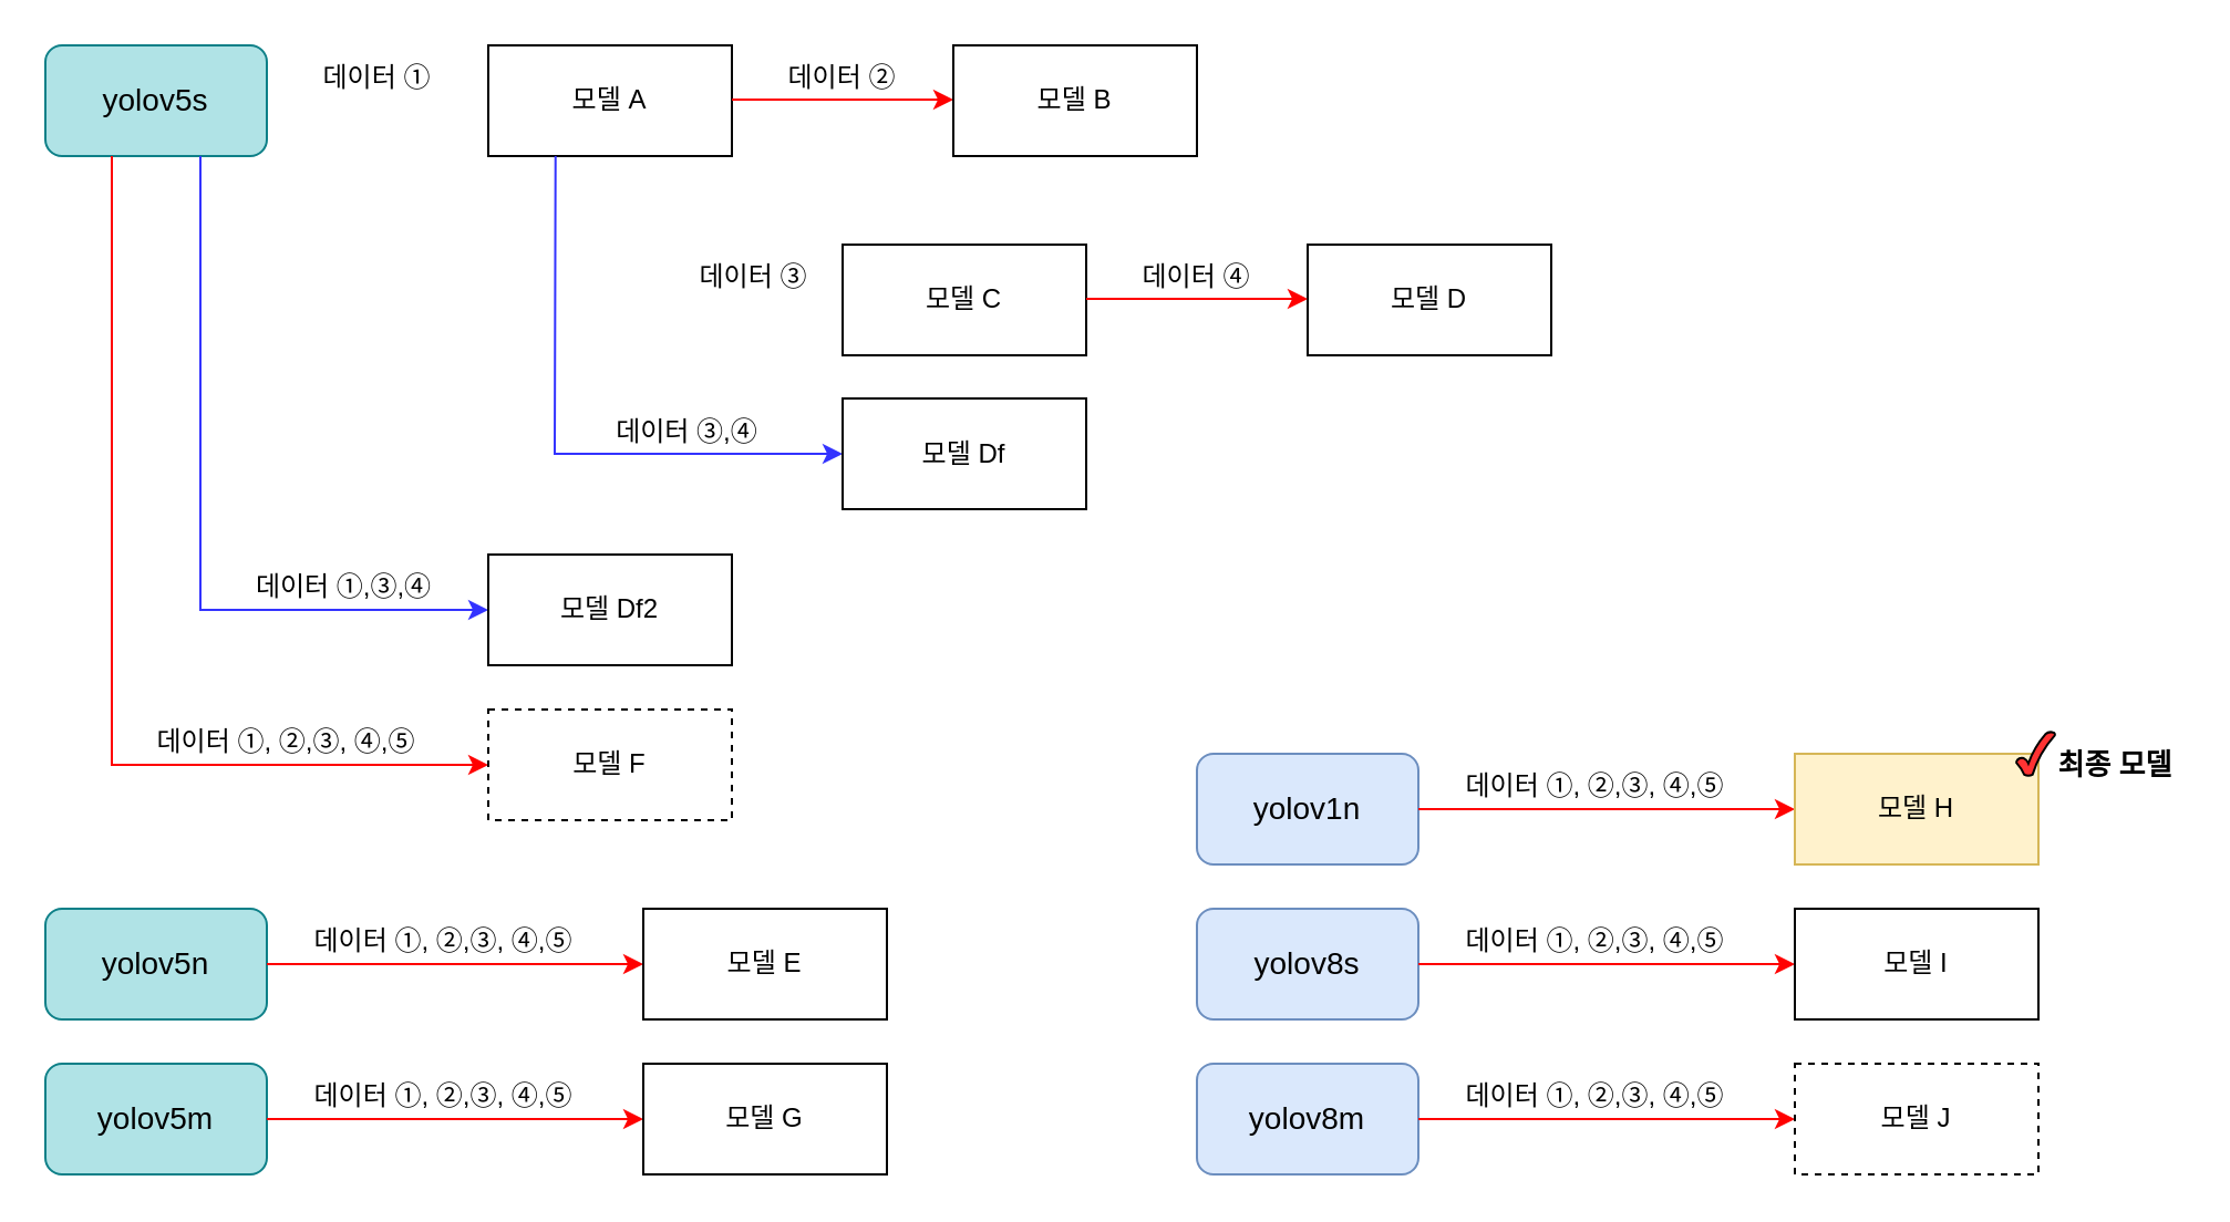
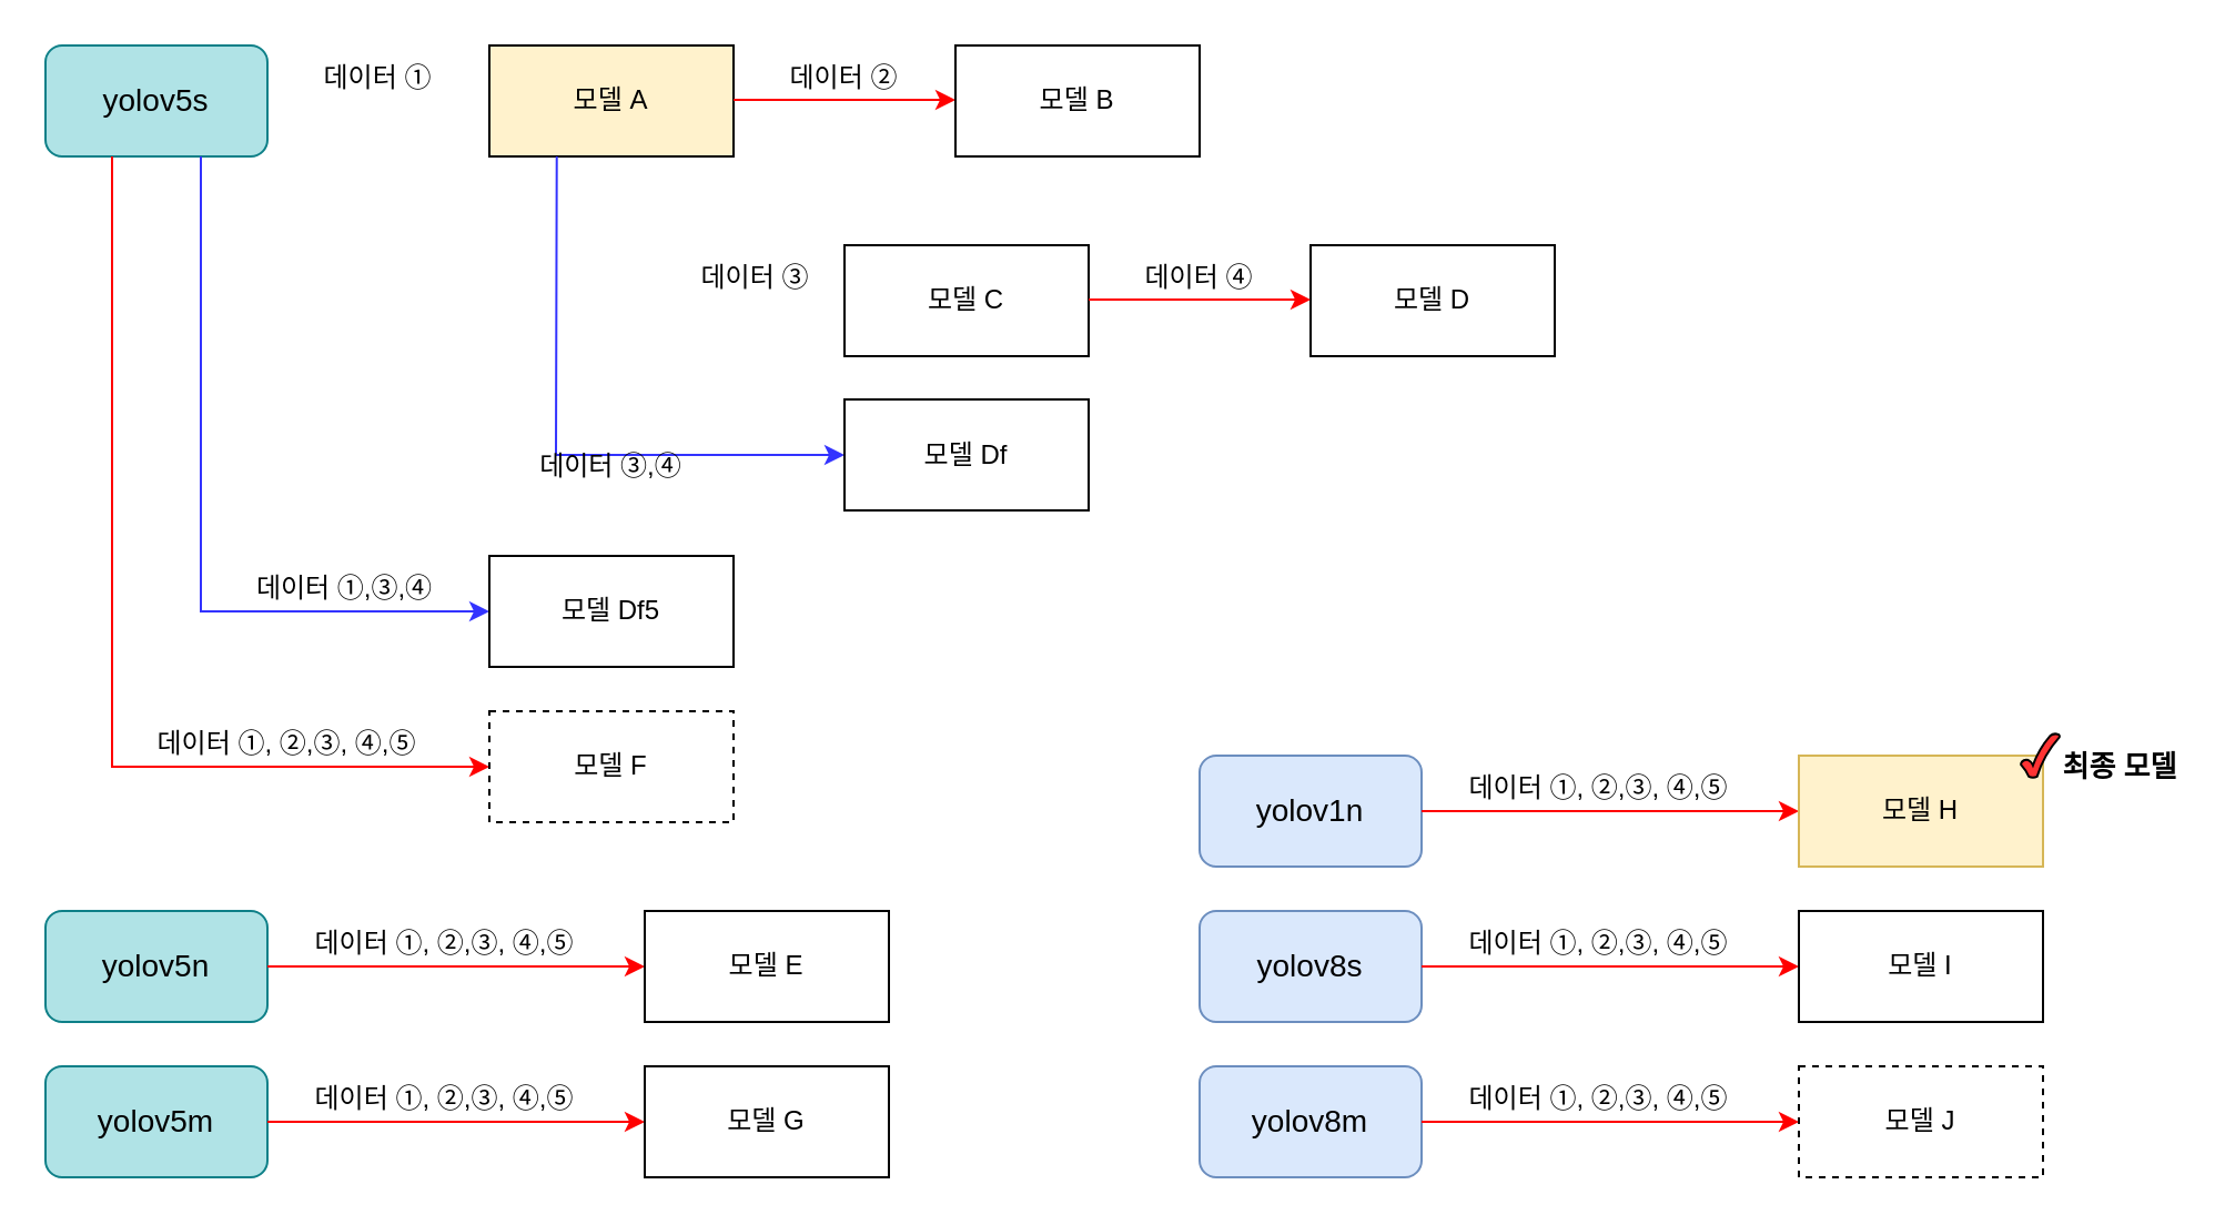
  <mxCell id="0" />
  <mxCell id="1" parent="0" />
  <mxCell id="2" value="데이터 ④" style="text;html=1;strokeColor=none;fillColor=none;align=center;verticalAlign=middle;whiteSpace=wrap;rounded=0;" parent="1" vertex="1"><mxGeometry x="500" y="110" width="80" height="30" as="geometry" /></mxCell>
  <mxCell id="3" value="데이터&amp;nbsp;②" style="text;html=1;strokeColor=none;fillColor=none;align=center;verticalAlign=middle;whiteSpace=wrap;rounded=0;" parent="1" vertex="1"><mxGeometry x="340" y="20" width="80" height="30" as="geometry" /></mxCell>
  <mxCell id="4" value="데이터&amp;nbsp;①" style="text;html=1;strokeColor=none;fillColor=none;align=center;verticalAlign=middle;whiteSpace=wrap;rounded=0;" parent="1" vertex="1"><mxGeometry x="130" y="20" width="80" height="30" as="geometry" /></mxCell>
  <mxCell id="5" value="&lt;font style=&quot;font-size: 14px;&quot;&gt;yolov5s&lt;/font&gt;" style="rounded=1;whiteSpace=wrap;html=1;fillColor=#b0e3e6;strokeColor=#0e8088;" parent="1" vertex="1"><mxGeometry x="20" y="20" width="100" height="50" as="geometry" /></mxCell>
- <mxCell id="6" value="모델 A" style="rounded=0;whiteSpace=wrap;html=1;" parent="1" vertex="1"><mxGeometry x="220" y="20" width="110" height="50" as="geometry" /></mxCell>
+ <mxCell id="6" value="모델 A" style="rounded=0;whiteSpace=wrap;html=1;fillColor=#fff2cc;" parent="1" vertex="1"><mxGeometry x="220" y="20" width="110" height="50" as="geometry" /></mxCell>
  <mxCell id="7" value="" style="endArrow=classic;html=1;rounded=0;exitX=1;exitY=0.5;exitDx=0;exitDy=0;entryX=0;entryY=0.5;entryDx=0;entryDy=0;strokeColor=#FF0000;" parent="1" edge="1"><mxGeometry width="50" height="50" relative="1" as="geometry"><mxPoint x="330" y="44.5" as="sourcePoint" /><mxPoint x="430" y="44.5" as="targetPoint" /></mxGeometry></mxCell>
  <mxCell id="8" value="모델 B" style="rounded=0;whiteSpace=wrap;html=1;" parent="1" vertex="1"><mxGeometry x="430" y="20" width="110" height="50" as="geometry" /></mxCell>
  <mxCell id="9" value="모델 C" style="rounded=0;whiteSpace=wrap;html=1;" parent="1" vertex="1"><mxGeometry x="380" y="110" width="110" height="50" as="geometry" /></mxCell>
  <mxCell id="10" value="데이터&amp;nbsp;③" style="text;html=1;strokeColor=none;fillColor=none;align=center;verticalAlign=middle;whiteSpace=wrap;rounded=0;" parent="1" vertex="1"><mxGeometry x="300" y="110" width="80" height="30" as="geometry" /></mxCell>
  <mxCell id="11" value="모델 D" style="rounded=0;whiteSpace=wrap;html=1;" parent="1" vertex="1"><mxGeometry x="590" y="110" width="110" height="50" as="geometry" /></mxCell>
  <mxCell id="12" value="" style="endArrow=classic;html=1;rounded=0;exitX=1;exitY=0.5;exitDx=0;exitDy=0;entryX=0;entryY=0.5;entryDx=0;entryDy=0;strokeColor=#FF0000;" parent="1" edge="1"><mxGeometry width="50" height="50" relative="1" as="geometry"><mxPoint x="490" y="134.5" as="sourcePoint" /><mxPoint x="590" y="134.5" as="targetPoint" /></mxGeometry></mxCell>
  <mxCell id="13" value="" style="endArrow=classic;html=1;rounded=0;exitX=0.276;exitY=1.01;exitDx=0;exitDy=0;exitPerimeter=0;entryX=0;entryY=0.5;entryDx=0;entryDy=0;strokeColor=#3333FF;" parent="1" target="14" edge="1"><mxGeometry width="50" height="50" relative="1" as="geometry"><mxPoint x="250.36" y="70" as="sourcePoint" /><mxPoint x="390" y="209.5" as="targetPoint" /><Array as="points"><mxPoint x="250" y="204.5" /></Array></mxGeometry></mxCell>
  <mxCell id="14" value="모델 Df" style="rounded=0;whiteSpace=wrap;html=1;" parent="1" vertex="1"><mxGeometry x="380" y="179.5" width="110" height="50" as="geometry" /></mxCell>
- <mxCell id="15" value="데이터&amp;nbsp;③,④" style="text;html=1;strokeColor=none;fillColor=none;align=center;verticalAlign=middle;whiteSpace=wrap;rounded=0;" parent="1" vertex="1"><mxGeometry x="270" y="179.5" width="80" height="30" as="geometry" /></mxCell>
+ <mxCell id="15" value="데이터&amp;nbsp;③,④" style="text;html=1;strokeColor=none;fillColor=none;align=center;verticalAlign=middle;whiteSpace=wrap;rounded=0;" parent="1" vertex="1"><mxGeometry x="235" y="194.5" width="80" height="30" as="geometry" /></mxCell>
  <mxCell id="16" value="" style="endArrow=classic;html=1;rounded=0;exitX=0.276;exitY=1.01;exitDx=0;exitDy=0;exitPerimeter=0;strokeColor=#3333FF;entryX=0;entryY=0.5;entryDx=0;entryDy=0;" parent="1" target="17" edge="1"><mxGeometry width="50" height="50" relative="1" as="geometry"><mxPoint x="90" y="70" as="sourcePoint" /><mxPoint x="220" y="270" as="targetPoint" /><Array as="points"><mxPoint x="90" y="275" /></Array></mxGeometry></mxCell>
- <mxCell id="17" value="모델 Df2" style="rounded=0;whiteSpace=wrap;html=1;" parent="1" vertex="1"><mxGeometry x="220" y="250" width="110" height="50" as="geometry" /></mxCell>
+ <mxCell id="17" value="모델 Df5" style="rounded=0;whiteSpace=wrap;html=1;" parent="1" vertex="1"><mxGeometry x="220" y="250" width="110" height="50" as="geometry" /></mxCell>
  <mxCell id="18" value="데이터&amp;nbsp;①,③,④" style="text;html=1;strokeColor=none;fillColor=none;align=center;verticalAlign=middle;whiteSpace=wrap;rounded=0;" parent="1" vertex="1"><mxGeometry x="100" y="250" width="110" height="30" as="geometry" /></mxCell>
  <mxCell id="19" value="" style="endArrow=classic;html=1;rounded=0;exitX=0.276;exitY=1.01;exitDx=0;exitDy=0;exitPerimeter=0;strokeColor=#FF0000;entryX=0;entryY=0.5;entryDx=0;entryDy=0;" parent="1" target="20" edge="1"><mxGeometry width="50" height="50" relative="1" as="geometry"><mxPoint x="50" y="70" as="sourcePoint" /><mxPoint x="180" y="265" as="targetPoint" /><Array as="points"><mxPoint x="50" y="345" /></Array></mxGeometry></mxCell>
  <mxCell id="20" value="모델 F" style="rounded=0;whiteSpace=wrap;html=1;dashed=1;" parent="1" vertex="1"><mxGeometry x="220" y="320" width="110" height="50" as="geometry" /></mxCell>
  <mxCell id="21" value="데이터&amp;nbsp;①, ②,③, ④,⑤" style="text;html=1;strokeColor=none;fillColor=none;align=center;verticalAlign=middle;whiteSpace=wrap;rounded=0;" parent="1" vertex="1"><mxGeometry x="64" y="320" width="130" height="30" as="geometry" /></mxCell>
  <mxCell id="22" value="&lt;font style=&quot;font-size: 14px;&quot;&gt;yolov5m&lt;/font&gt;" style="rounded=1;whiteSpace=wrap;html=1;fillColor=#b0e3e6;strokeColor=#0e8088;" parent="1" vertex="1"><mxGeometry x="20" y="480" width="100" height="50" as="geometry" /></mxCell>
  <mxCell id="23" value="" style="endArrow=classic;html=1;rounded=0;exitX=1;exitY=0.5;exitDx=0;exitDy=0;strokeColor=#FF0000;entryX=0;entryY=0.5;entryDx=0;entryDy=0;" parent="1" target="24" edge="1"><mxGeometry width="50" height="50" relative="1" as="geometry"><mxPoint x="120" y="505" as="sourcePoint" /><mxPoint x="220" y="505" as="targetPoint" /></mxGeometry></mxCell>
  <mxCell id="24" value="모델 G" style="rounded=0;whiteSpace=wrap;html=1;" parent="1" vertex="1"><mxGeometry x="290" y="480" width="110" height="50" as="geometry" /></mxCell>
  <mxCell id="25" value="&lt;font style=&quot;font-size: 14px;&quot;&gt;yolov5n&lt;/font&gt;" style="rounded=1;whiteSpace=wrap;html=1;fillColor=#b0e3e6;strokeColor=#0e8088;" parent="1" vertex="1"><mxGeometry x="20" y="410" width="100" height="50" as="geometry" /></mxCell>
  <mxCell id="26" value="" style="endArrow=classic;html=1;rounded=0;exitX=1;exitY=0.5;exitDx=0;exitDy=0;strokeColor=#FF0000;entryX=0;entryY=0.5;entryDx=0;entryDy=0;" parent="1" target="27" edge="1"><mxGeometry width="50" height="50" relative="1" as="geometry"><mxPoint x="120" y="435" as="sourcePoint" /><mxPoint x="220" y="435" as="targetPoint" /></mxGeometry></mxCell>
  <mxCell id="27" value="모델 E" style="rounded=0;whiteSpace=wrap;html=1;" parent="1" vertex="1"><mxGeometry x="290" y="410" width="110" height="50" as="geometry" /></mxCell>
  <mxCell id="28" value="데이터&amp;nbsp;①, ②,③, ④,⑤" style="text;html=1;strokeColor=none;fillColor=none;align=center;verticalAlign=middle;whiteSpace=wrap;rounded=0;" parent="1" vertex="1"><mxGeometry x="135" y="480" width="130" height="30" as="geometry" /></mxCell>
  <mxCell id="29" value="데이터&amp;nbsp;①, ②,③, ④,⑤" style="text;html=1;strokeColor=none;fillColor=none;align=center;verticalAlign=middle;whiteSpace=wrap;rounded=0;" parent="1" vertex="1"><mxGeometry x="135" y="410" width="130" height="30" as="geometry" /></mxCell>
  <mxCell id="30" value="&lt;font style=&quot;font-size: 14px;&quot;&gt;yolov8m&lt;/font&gt;" style="rounded=1;whiteSpace=wrap;html=1;fillColor=#dae8fc;strokeColor=#6c8ebf;" vertex="1" parent="1"><mxGeometry x="540" y="480" width="100" height="50" as="geometry" /></mxCell>
  <mxCell id="31" value="" style="endArrow=classic;html=1;rounded=0;exitX=1;exitY=0.5;exitDx=0;exitDy=0;strokeColor=#FF0000;entryX=0;entryY=0.5;entryDx=0;entryDy=0;" edge="1" parent="1" target="32"><mxGeometry width="50" height="50" relative="1" as="geometry"><mxPoint x="640" y="505" as="sourcePoint" /><mxPoint x="740" y="505" as="targetPoint" /></mxGeometry></mxCell>
  <mxCell id="32" value="모델 J" style="rounded=0;whiteSpace=wrap;html=1;dashed=1;" vertex="1" parent="1"><mxGeometry x="810" y="480" width="110" height="50" as="geometry" /></mxCell>
  <mxCell id="33" value="&lt;font style=&quot;font-size: 14px;&quot;&gt;yolov8s&lt;/font&gt;" style="rounded=1;whiteSpace=wrap;html=1;fillColor=#dae8fc;strokeColor=#6c8ebf;" vertex="1" parent="1"><mxGeometry x="540" y="410" width="100" height="50" as="geometry" /></mxCell>
  <mxCell id="34" value="" style="endArrow=classic;html=1;rounded=0;exitX=1;exitY=0.5;exitDx=0;exitDy=0;strokeColor=#FF0000;entryX=0;entryY=0.5;entryDx=0;entryDy=0;" edge="1" parent="1" target="35"><mxGeometry width="50" height="50" relative="1" as="geometry"><mxPoint x="640" y="435" as="sourcePoint" /><mxPoint x="740" y="435" as="targetPoint" /></mxGeometry></mxCell>
  <mxCell id="35" value="모델 I" style="rounded=0;whiteSpace=wrap;html=1;" vertex="1" parent="1"><mxGeometry x="810" y="410" width="110" height="50" as="geometry" /></mxCell>
  <mxCell id="36" value="데이터&amp;nbsp;①, ②,③, ④,⑤" style="text;html=1;strokeColor=none;fillColor=none;align=center;verticalAlign=middle;whiteSpace=wrap;rounded=0;" vertex="1" parent="1"><mxGeometry x="655" y="480" width="130" height="30" as="geometry" /></mxCell>
  <mxCell id="37" value="데이터&amp;nbsp;①, ②,③, ④,⑤" style="text;html=1;strokeColor=none;fillColor=none;align=center;verticalAlign=middle;whiteSpace=wrap;rounded=0;" vertex="1" parent="1"><mxGeometry x="655" y="410" width="130" height="30" as="geometry" /></mxCell>
  <mxCell id="38" value="&lt;font style=&quot;font-size: 14px;&quot;&gt;yolov1n&lt;/font&gt;" style="rounded=1;whiteSpace=wrap;html=1;fillColor=#dae8fc;strokeColor=#6c8ebf;" vertex="1" parent="1"><mxGeometry x="540" y="340" width="100" height="50" as="geometry" /></mxCell>
  <mxCell id="39" value="" style="endArrow=classic;html=1;rounded=0;exitX=1;exitY=0.5;exitDx=0;exitDy=0;strokeColor=#FF0000;entryX=0;entryY=0.5;entryDx=0;entryDy=0;" edge="1" parent="1" target="40"><mxGeometry width="50" height="50" relative="1" as="geometry"><mxPoint x="640" y="365" as="sourcePoint" /><mxPoint x="740" y="365" as="targetPoint" /></mxGeometry></mxCell>
  <mxCell id="40" value="모델 H" style="rounded=0;whiteSpace=wrap;html=1;fillColor=#fff2cc;strokeColor=#d6b656;" vertex="1" parent="1"><mxGeometry x="810" y="340" width="110" height="50" as="geometry" /></mxCell>
  <mxCell id="41" value="데이터&amp;nbsp;①, ②,③, ④,⑤" style="text;html=1;strokeColor=none;fillColor=none;align=center;verticalAlign=middle;whiteSpace=wrap;rounded=0;" vertex="1" parent="1"><mxGeometry x="655" y="340" width="130" height="30" as="geometry" /></mxCell>
  <mxCell id="42" value="" style="verticalLabelPosition=bottom;verticalAlign=top;html=1;shape=mxgraph.basic.tick;fillColor=#FF3333;" vertex="1" parent="1"><mxGeometry x="910" y="330" width="17.5" height="20" as="geometry" /></mxCell>
  <mxCell id="43" value="&lt;b&gt;&lt;font style=&quot;font-size: 13px;&quot;&gt;최종 모델&lt;/font&gt;&lt;/b&gt;" style="text;html=1;strokeColor=none;fillColor=none;align=center;verticalAlign=middle;whiteSpace=wrap;rounded=0;" vertex="1" parent="1"><mxGeometry x="925" y="330" width="60" height="30" as="geometry" /></mxCell>
